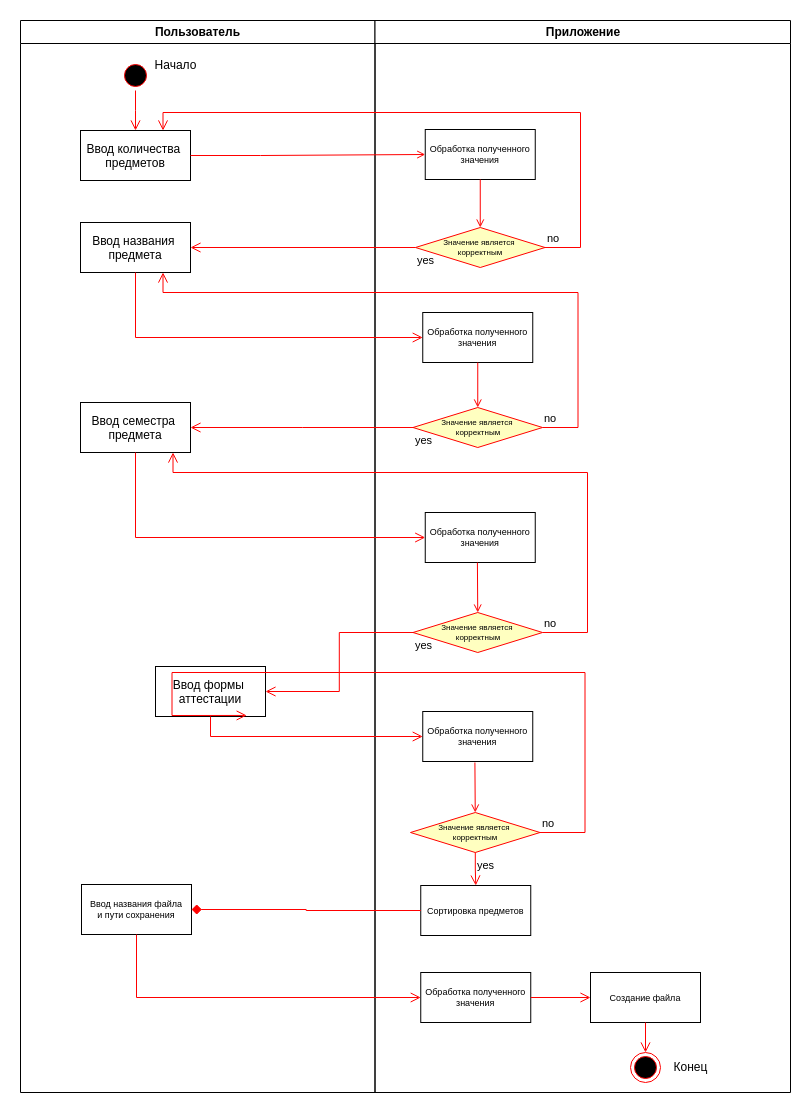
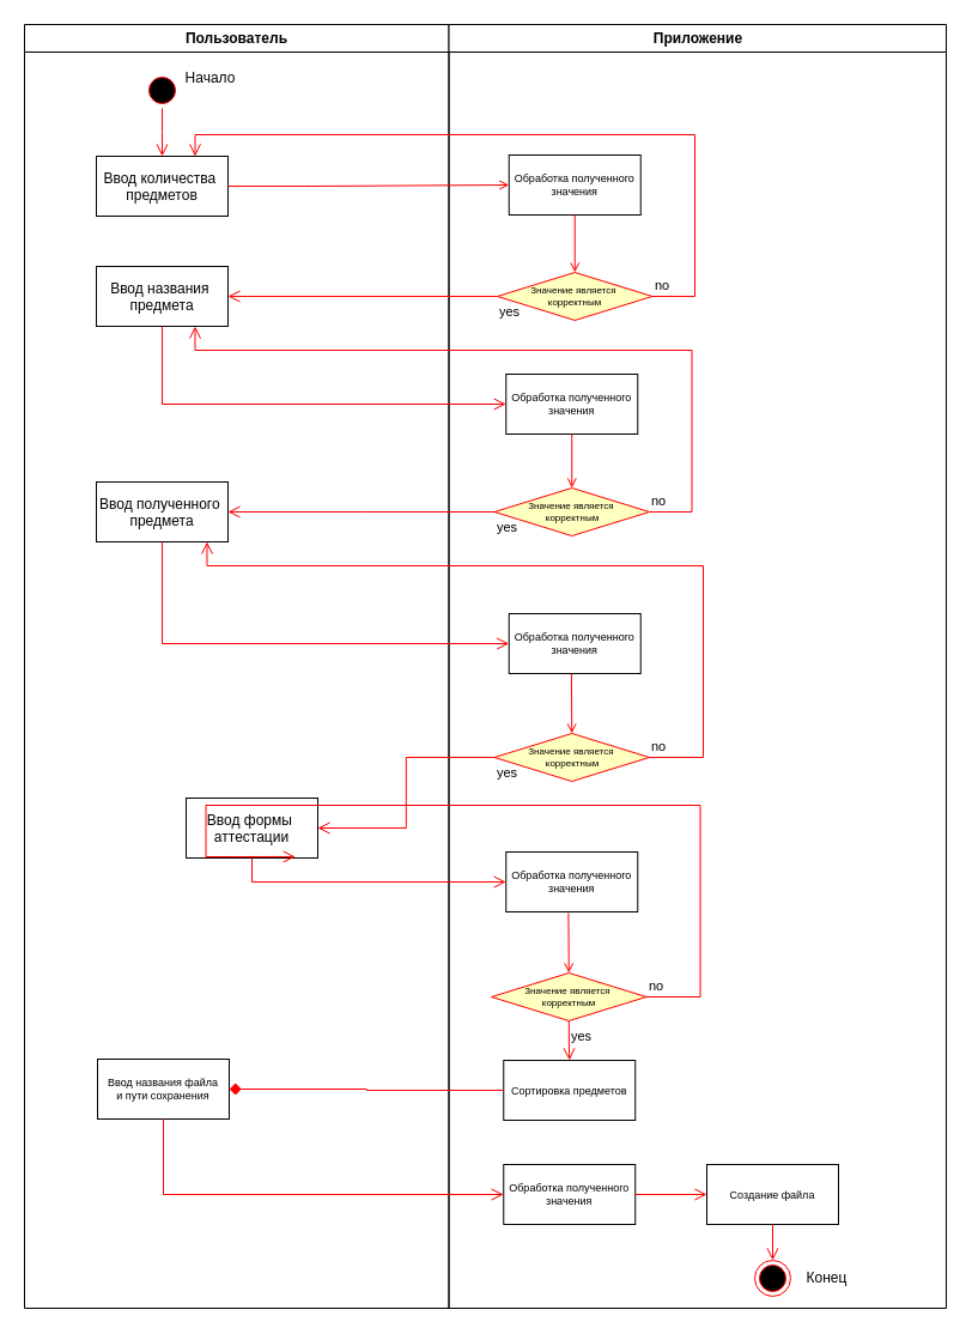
  <mxCell id="0" />
  <mxCell id="1" parent="0" />
  <mxCell id="2" value="Пользователь" style="swimlane;whiteSpace=wrap" parent="1" vertex="1"><mxGeometry x="20" y="20" width="354.5" height="1072" as="geometry" /></mxCell>
  <mxCell id="3" value="" style="ellipse;shape=startState;fillColor=#000000;strokeColor=#ff0000;" parent="2" vertex="1"><mxGeometry x="100" y="40" width="30" height="30" as="geometry" /></mxCell>
  <mxCell id="4" value="" style="edgeStyle=elbowEdgeStyle;elbow=horizontal;verticalAlign=bottom;endArrow=open;endSize=8;strokeColor=#FF0000;endFill=1;rounded=0" parent="2" source="3" target="5" edge="1"><mxGeometry x="100" y="40" as="geometry"><mxPoint x="115" y="110" as="targetPoint" /></mxGeometry></mxCell>
  <mxCell id="5" value="Ввод количества &#10;предметов" style="" parent="2" vertex="1"><mxGeometry x="60" y="110" width="110" height="50" as="geometry" /></mxCell>
  <mxCell id="6" value="Начало" style="text;html=1;align=center;verticalAlign=middle;resizable=0;points=[];autosize=1;strokeColor=none;fillColor=none;" vertex="1" parent="2"><mxGeometry x="120" y="30" width="70" height="30" as="geometry" /></mxCell>
  <mxCell id="7" value="Ввод названия &#10;предмета" style="" vertex="1" parent="2"><mxGeometry x="60" y="202" width="110" height="50" as="geometry" /></mxCell>
- <mxCell id="8" value="Ввод семестра &#10;предмета" style="" vertex="1" parent="2"><mxGeometry x="60" y="382" width="110" height="50" as="geometry" /></mxCell>
+ <mxCell id="8" value="Ввод полученного &#10;предмета" style="" vertex="1" parent="2"><mxGeometry x="60" y="382" width="110" height="50" as="geometry" /></mxCell>
  <mxCell id="9" value="Ввод формы &#10;аттестации" style="" vertex="1" parent="2"><mxGeometry x="135" y="646" width="110" height="50" as="geometry" /></mxCell>
  <mxCell id="10" value="Ввод названия файла&#10;и пути сохранения" style="fontSize=9;" vertex="1" parent="2"><mxGeometry x="61" y="864" width="110" height="50" as="geometry" /></mxCell>
  <mxCell id="11" value="Приложение" style="swimlane;whiteSpace=wrap" parent="1" vertex="1"><mxGeometry x="374.5" y="20" width="415.5" height="1072" as="geometry" /></mxCell>
  <mxCell id="12" value="Значение является&amp;nbsp;&lt;div&gt;корректным&lt;/div&gt;" style="rhombus;whiteSpace=wrap;html=1;fontColor=#000000;fillColor=#ffffc0;strokeColor=#ff0000;fontSize=8;" vertex="1" parent="11"><mxGeometry x="40.5" y="207" width="129.5" height="40" as="geometry" /></mxCell>
  <mxCell id="13" value="Обработка полученного&#10;значения" style="fontSize=9;" vertex="1" parent="11"><mxGeometry x="50.25" y="109" width="110" height="50" as="geometry" /></mxCell>
  <mxCell id="14" value="" style="endArrow=open;strokeColor=#FF0000;endFill=1;rounded=0;entryX=0.5;entryY=0;entryDx=0;entryDy=0;exitX=0.5;exitY=1;exitDx=0;exitDy=0;" edge="1" parent="11" source="13" target="12"><mxGeometry relative="1" as="geometry"><mxPoint x="-194.5" y="233" as="sourcePoint" /><mxPoint x="40.5" y="232" as="targetPoint" /><Array as="points" /></mxGeometry></mxCell>
  <mxCell id="15" value="Обработка полученного&#10;значения" style="fontSize=9;" vertex="1" parent="11"><mxGeometry x="47.75" y="292" width="110" height="50" as="geometry" /></mxCell>
  <mxCell id="16" value="Значение является&amp;nbsp;&lt;div&gt;корректным&lt;/div&gt;" style="rhombus;whiteSpace=wrap;html=1;fontColor=#000000;fillColor=#ffffc0;strokeColor=#ff0000;fontSize=8;" vertex="1" parent="11"><mxGeometry x="38" y="387" width="129.5" height="40" as="geometry" /></mxCell>
  <mxCell id="17" value="" style="endArrow=open;strokeColor=#FF0000;endFill=1;rounded=0;entryX=0.5;entryY=0;entryDx=0;entryDy=0;exitX=0.5;exitY=1;exitDx=0;exitDy=0;" edge="1" parent="11" target="16" source="15"><mxGeometry relative="1" as="geometry"><mxPoint x="102.5" y="339" as="sourcePoint" /><mxPoint x="38" y="412" as="targetPoint" /><Array as="points" /></mxGeometry></mxCell>
  <mxCell id="18" value="no" style="edgeStyle=orthogonalEdgeStyle;html=1;align=left;verticalAlign=bottom;endArrow=open;endSize=8;strokeColor=#ff0000;rounded=0;entryX=0.75;entryY=1;entryDx=0;entryDy=0;exitX=1;exitY=0.5;exitDx=0;exitDy=0;" edge="1" parent="11" target="7"><mxGeometry x="-1" relative="1" as="geometry"><mxPoint x="-214.5" y="290" as="targetPoint" /><mxPoint x="167.5" y="407.0" as="sourcePoint" /><Array as="points"><mxPoint x="203" y="407" /><mxPoint x="203" y="272" /><mxPoint x="-212" y="272" /></Array></mxGeometry></mxCell>
  <mxCell id="19" value="yes" style="edgeStyle=orthogonalEdgeStyle;html=1;align=left;verticalAlign=top;endArrow=open;endSize=8;strokeColor=#ff0000;rounded=0;" edge="1" parent="11" source="16"><mxGeometry x="-1" relative="1" as="geometry"><mxPoint x="-184.5" y="407" as="targetPoint" /></mxGeometry></mxCell>
  <mxCell id="20" value="Обработка полученного&#10;значения" style="fontSize=9;" vertex="1" parent="11"><mxGeometry x="50.25" y="492" width="110" height="50" as="geometry" /></mxCell>
  <mxCell id="21" value="Значение является&amp;nbsp;&lt;div&gt;корректным&lt;/div&gt;" style="rhombus;whiteSpace=wrap;html=1;fontColor=#000000;fillColor=#ffffc0;strokeColor=#ff0000;fontSize=8;" vertex="1" parent="11"><mxGeometry x="38" y="592" width="129.5" height="40" as="geometry" /></mxCell>
  <mxCell id="22" value="" style="endArrow=open;strokeColor=#FF0000;endFill=1;rounded=0;entryX=0.5;entryY=0;entryDx=0;entryDy=0;exitX=0.5;exitY=1;exitDx=0;exitDy=0;" edge="1" parent="11" target="21"><mxGeometry relative="1" as="geometry"><mxPoint x="102.41" y="542" as="sourcePoint" /><mxPoint x="102.41" y="587" as="targetPoint" /><Array as="points" /></mxGeometry></mxCell>
  <mxCell id="23" value="Обработка полученного&#10;значения" style="fontSize=9;" vertex="1" parent="11"><mxGeometry x="47.75" y="691" width="110" height="50" as="geometry" /></mxCell>
  <mxCell id="24" value="Значение является&amp;nbsp;&lt;div&gt;корректным&lt;/div&gt;" style="rhombus;whiteSpace=wrap;html=1;fontColor=#000000;fillColor=#ffffc0;strokeColor=#ff0000;fontSize=8;" vertex="1" parent="11"><mxGeometry x="35.5" y="792" width="129.5" height="40" as="geometry" /></mxCell>
  <mxCell id="25" value="" style="endArrow=open;strokeColor=#FF0000;endFill=1;rounded=0;entryX=0.5;entryY=0;entryDx=0;entryDy=0;exitX=0.5;exitY=1;exitDx=0;exitDy=0;" edge="1" parent="11" target="24"><mxGeometry relative="1" as="geometry"><mxPoint x="99.91" y="742" as="sourcePoint" /><mxPoint x="99.91" y="787" as="targetPoint" /><Array as="points" /></mxGeometry></mxCell>
  <mxCell id="26" value="yes" style="edgeStyle=orthogonalEdgeStyle;html=1;align=left;verticalAlign=top;endArrow=open;endSize=8;strokeColor=#ff0000;rounded=0;entryX=0.5;entryY=0;entryDx=0;entryDy=0;" edge="1" parent="11" source="24" target="27"><mxGeometry x="-1" relative="1" as="geometry"><mxPoint x="-187" y="811" as="targetPoint" /></mxGeometry></mxCell>
  <mxCell id="27" value="Сортировка предметов" style="fontSize=9;" vertex="1" parent="11"><mxGeometry x="45.75" y="865" width="110" height="50" as="geometry" /></mxCell>
  <mxCell id="28" value="Обработка полученного&#10;значения" style="fontSize=9;" vertex="1" parent="11"><mxGeometry x="45.75" y="952" width="110" height="50" as="geometry" /></mxCell>
  <mxCell id="29" value="Создание файла" style="fontSize=9;" vertex="1" parent="11"><mxGeometry x="215.5" y="952" width="110" height="50" as="geometry" /></mxCell>
  <mxCell id="30" value="" style="edgeStyle=orthogonalEdgeStyle;html=1;align=left;verticalAlign=top;endArrow=open;endSize=8;strokeColor=#ff0000;rounded=0;entryX=0;entryY=0.5;entryDx=0;entryDy=0;exitX=1;exitY=0.5;exitDx=0;exitDy=0;" edge="1" parent="11" source="28" target="29"><mxGeometry x="-1" relative="1" as="geometry"><mxPoint x="279.5" y="1111" as="targetPoint" /><mxPoint x="-4.5" y="1048" as="sourcePoint" /></mxGeometry></mxCell>
  <mxCell id="31" value="" style="ellipse;html=1;shape=endState;fillColor=#000000;strokeColor=#ff0000;" vertex="1" parent="11"><mxGeometry x="255.5" y="1032" width="30" height="30" as="geometry" /></mxCell>
  <mxCell id="32" value="" style="edgeStyle=orthogonalEdgeStyle;html=1;align=left;verticalAlign=top;endArrow=open;endSize=8;strokeColor=#ff0000;rounded=0;entryX=0.5;entryY=0;entryDx=0;entryDy=0;exitX=0.5;exitY=1;exitDx=0;exitDy=0;" edge="1" parent="11" source="29" target="31"><mxGeometry x="-1" relative="1" as="geometry"><mxPoint x="225" y="1032" as="targetPoint" /><mxPoint x="165" y="1032" as="sourcePoint" /></mxGeometry></mxCell>
  <mxCell id="33" value="Конец" style="text;html=1;align=center;verticalAlign=middle;resizable=0;points=[];autosize=1;strokeColor=none;fillColor=none;" vertex="1" parent="11"><mxGeometry x="285.5" y="1032" width="60" height="30" as="geometry" /></mxCell>
  <mxCell id="34" value="" style="endArrow=open;strokeColor=#FF0000;endFill=1;rounded=0;entryX=0;entryY=0.5;entryDx=0;entryDy=0;exitX=1;exitY=0.5;exitDx=0;exitDy=0;" parent="1" source="5" target="13" edge="1"><mxGeometry relative="1" as="geometry"><mxPoint x="135" y="240" as="targetPoint" /><Array as="points"><mxPoint x="260" y="155" /></Array></mxGeometry></mxCell>
  <mxCell id="35" value="no" style="edgeStyle=orthogonalEdgeStyle;html=1;align=left;verticalAlign=bottom;endArrow=open;endSize=8;strokeColor=#ff0000;rounded=0;entryX=0.75;entryY=0;entryDx=0;entryDy=0;exitX=1;exitY=0.5;exitDx=0;exitDy=0;" edge="1" parent="1"><mxGeometry x="-1" relative="1" as="geometry"><mxPoint x="162.5" y="130" as="targetPoint" /><mxPoint x="544.5" y="247" as="sourcePoint" /><Array as="points"><mxPoint x="580" y="247" /><mxPoint x="580" y="112" /><mxPoint x="163" y="112" /></Array></mxGeometry></mxCell>
  <mxCell id="36" value="yes" style="edgeStyle=orthogonalEdgeStyle;html=1;align=left;verticalAlign=top;endArrow=open;endSize=8;strokeColor=#ff0000;rounded=0;entryX=1;entryY=0.5;entryDx=0;entryDy=0;" edge="1" source="12" parent="1" target="7"><mxGeometry x="-1" relative="1" as="geometry"><mxPoint x="440" y="302" as="targetPoint" /></mxGeometry></mxCell>
  <mxCell id="37" value="" style="edgeStyle=orthogonalEdgeStyle;html=1;align=left;verticalAlign=top;endArrow=open;endSize=8;strokeColor=#ff0000;rounded=0;entryX=0;entryY=0.5;entryDx=0;entryDy=0;exitX=0.5;exitY=1;exitDx=0;exitDy=0;" edge="1" parent="1" source="7" target="15"><mxGeometry x="-1" relative="1" as="geometry"><mxPoint x="180" y="352" as="targetPoint" /><mxPoint x="405" y="352" as="sourcePoint" /></mxGeometry></mxCell>
  <mxCell id="38" value="no" style="edgeStyle=orthogonalEdgeStyle;html=1;align=left;verticalAlign=bottom;endArrow=open;endSize=8;strokeColor=#ff0000;rounded=0;entryX=0.75;entryY=1;entryDx=0;entryDy=0;exitX=1;exitY=0.5;exitDx=0;exitDy=0;" edge="1" parent="1" source="21"><mxGeometry x="-1" relative="1" as="geometry"><mxPoint x="172.5" y="452" as="targetPoint" /><mxPoint x="552" y="607" as="sourcePoint" /><Array as="points"><mxPoint x="587" y="632" /><mxPoint x="587" y="472" /><mxPoint x="173" y="472" /></Array></mxGeometry></mxCell>
  <mxCell id="39" value="yes" style="edgeStyle=orthogonalEdgeStyle;html=1;align=left;verticalAlign=top;endArrow=open;endSize=8;strokeColor=#ff0000;rounded=0;entryX=1;entryY=0.5;entryDx=0;entryDy=0;" edge="1" parent="1" source="21" target="9"><mxGeometry x="-1" relative="1" as="geometry"><mxPoint x="197.5" y="607" as="targetPoint" /></mxGeometry></mxCell>
  <mxCell id="40" value="" style="edgeStyle=orthogonalEdgeStyle;html=1;align=left;verticalAlign=top;endArrow=open;endSize=8;strokeColor=#ff0000;rounded=0;entryX=0;entryY=0.5;entryDx=0;entryDy=0;exitX=0.5;exitY=1;exitDx=0;exitDy=0;" edge="1" parent="1" source="8" target="20"><mxGeometry x="-1" relative="1" as="geometry"><mxPoint x="373.98" y="607" as="targetPoint" /><mxPoint x="86.98" y="542" as="sourcePoint" /></mxGeometry></mxCell>
  <mxCell id="41" value="" style="edgeStyle=orthogonalEdgeStyle;html=1;align=left;verticalAlign=top;endArrow=open;endSize=8;strokeColor=#ff0000;rounded=0;entryX=0;entryY=0.5;entryDx=0;entryDy=0;exitX=0.5;exitY=1;exitDx=0;exitDy=0;" edge="1" parent="1" source="9" target="23"><mxGeometry x="-1" relative="1" as="geometry"><mxPoint x="400" y="837" as="targetPoint" /><mxPoint x="110" y="752" as="sourcePoint" /></mxGeometry></mxCell>
  <mxCell id="42" value="no" style="edgeStyle=orthogonalEdgeStyle;html=1;align=left;verticalAlign=bottom;endArrow=open;endSize=8;strokeColor=#ff0000;rounded=0;exitX=1;exitY=0.5;exitDx=0;exitDy=0;entryX=0.829;entryY=0.979;entryDx=0;entryDy=0;entryPerimeter=0;" edge="1" parent="1" source="24" target="9"><mxGeometry x="-1" relative="1" as="geometry"><mxPoint x="170" y="662" as="targetPoint" /><mxPoint x="549.5" y="807" as="sourcePoint" /><Array as="points"><mxPoint x="584.5" y="832" /><mxPoint x="584.5" y="672" /><mxPoint x="171.5" y="672" /></Array></mxGeometry></mxCell>
  <mxCell id="43" value="" style="edgeStyle=orthogonalEdgeStyle;html=1;align=left;verticalAlign=top;endArrow=diamond;endSize=8;strokeColor=#ff0000;rounded=0;entryX=1;entryY=0.5;entryDx=0;entryDy=0;exitX=0;exitY=0.5;exitDx=0;exitDy=0;" edge="1" parent="1" source="27" target="10"><mxGeometry x="-1" relative="1" as="geometry"><mxPoint x="327" y="882" as="targetPoint" /><mxPoint x="40" y="802" as="sourcePoint" /></mxGeometry></mxCell>
  <mxCell id="44" value="" style="edgeStyle=orthogonalEdgeStyle;html=1;align=left;verticalAlign=top;endArrow=open;endSize=8;strokeColor=#ff0000;rounded=0;entryX=0;entryY=0.5;entryDx=0;entryDy=0;exitX=0.5;exitY=1;exitDx=0;exitDy=0;" edge="1" parent="1" source="10" target="28"><mxGeometry x="-1" relative="1" as="geometry"><mxPoint x="130" y="1002" as="targetPoint" /><mxPoint x="359" y="1003" as="sourcePoint" /></mxGeometry></mxCell>
